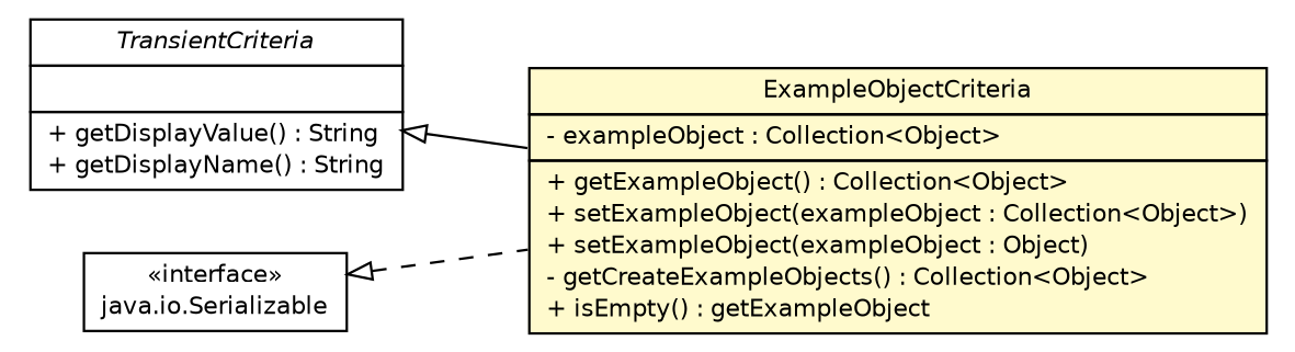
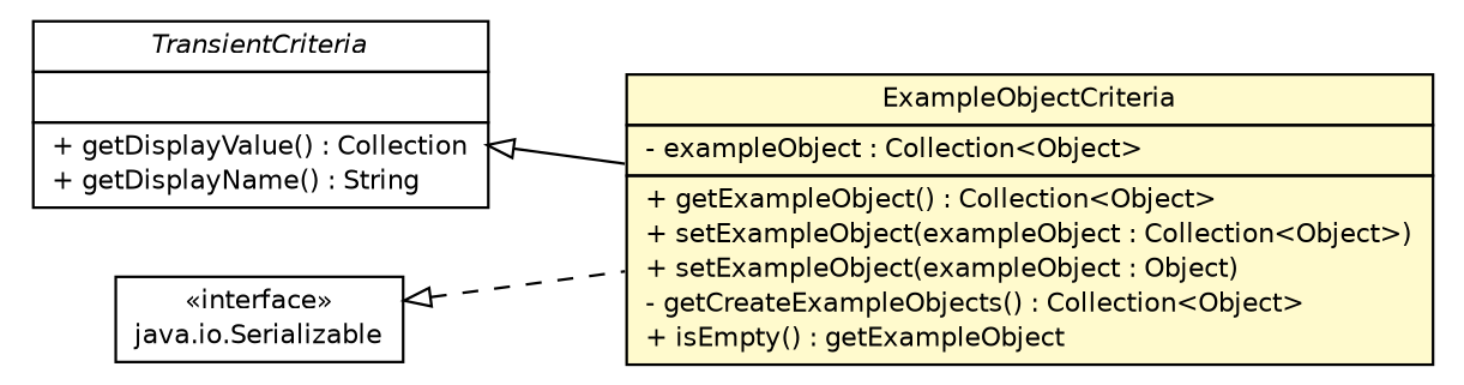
  digraph {
    rankdir=LR
    node [fontcolor=black fontname=Helvetica fontsize=10.0 shape=plaintext]
    edge [arrowtail=empty dir=back fontname=Helvetica fontsize=10 headport=p labelfontname=Helvetica labelfontsize=10 tailport=p]
    n1 [label=<<table border="0" cellborder="1" cellspacing="0" cellpadding="2" port="p" bgcolor="lemonChiffon" href="./ExampleObjectCriteria.html"> 		<tr><td><table border="0" cellspacing="0" cellpadding="1"> 			<tr><td> ExampleObjectCriteria </td></tr> 		</table></td></tr> 		<tr><td><table border="0" cellspacing="0" cellpadding="1"> 			<tr><td align="left"> - exampleObject : Collection&lt;Object&gt; </td></tr> 		</table></td></tr> 		<tr><td><table border="0" cellspacing="0" cellpadding="1"> 			<tr><td align="left"> + getExampleObject() : Collection&lt;Object&gt; </td></tr> 			<tr><td align="left"> + setExampleObject(exampleObject : Collection&lt;Object&gt;) </td></tr> 			<tr><td align="left"> + setExampleObject(exampleObject : Object) </td></tr> 			<tr><td align="left"> - getCreateExampleObjects() : Collection&lt;Object&gt; </td></tr> 			<tr><td align="left"> + isEmpty() : getExampleObject </td></tr> 		</table></td></tr> 		</table>>]
-   n2 [label=<<table border="0" cellborder="1" cellspacing="0" cellpadding="2" port="p" href="http://java.sun.com/j2se/1.4.2/docs/api/gov/nih/nci/ncia/criteria/TransientCriteria.html"> 		<tr><td><table border="0" cellspacing="0" cellpadding="1"> 			<tr><td><font face="Helvetica-Oblique"> TransientCriteria </font></td></tr> 		</table></td></tr> 		<tr><td><table border="0" cellspacing="0" cellpadding="1"> 			<tr><td align="left">  </td></tr> 		</table></td></tr> 		<tr><td><table border="0" cellspacing="0" cellpadding="1"> 			<tr><td align="left"> + getDisplayValue() : String </td></tr> 			<tr><td align="left"> + getDisplayName() : String </td></tr> 		</table></td></tr> 		</table>>]
+   n2 [label=<<table border="0" cellborder="1" cellspacing="0" cellpadding="2" port="p" href="http://java.sun.com/j2se/1.4.2/docs/api/gov/nih/nci/ncia/criteria/TransientCriteria.html"> 		<tr><td><table border="0" cellspacing="0" cellpadding="1"> 			<tr><td><font face="Helvetica-Oblique"> TransientCriteria </font></td></tr> 		</table></td></tr> 		<tr><td><table border="0" cellspacing="0" cellpadding="1"> 			<tr><td align="left">  </td></tr> 		</table></td></tr> 		<tr><td><table border="0" cellspacing="0" cellpadding="1"> 			<tr><td align="left"> + getDisplayValue() : Collection </td></tr> 			<tr><td align="left"> + getDisplayName() : String </td></tr> 		</table></td></tr> 		</table>>]
    n3 [label=<<table border="0" cellborder="1" cellspacing="0" cellpadding="2" port="p" href="http://java.sun.com/j2se/1.4.2/docs/api/java/io/Serializable.html"> 		<tr><td><table border="0" cellspacing="0" cellpadding="1"> 			<tr><td> &laquo;interface&raquo; </td></tr> 			<tr><td> java.io.Serializable </td></tr> 		</table></td></tr> 		</table>>]
    n2 -> n1
    n3 -> n1 [style=dashed]
  }
